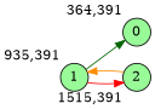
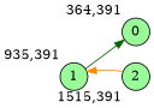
  digraph {
    bgcolor=white
    rankdir=LR
    node [fillcolor=palegreen fixedsize=true shape=circle style=filled]
    0 [height=0.3 width=0.4 xlabel="364,391"]
    1 [height=0.3 width=0.4 xlabel="935,391"]
    2 [height=0.3 width=0.4 xlabel="1515,391"]
    1 -> 0 [color=darkgreen]
-   1 -> 2 [color=red]
    2 -> 1 [color=darkorange]
  }
